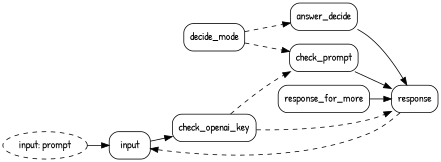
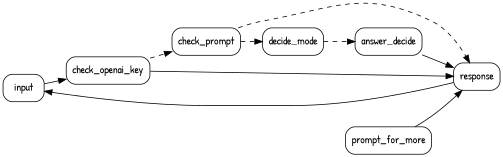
  digraph {
    compound=false
    concentrate=false
    fontname="Patrick Hand"
    rankdir=LR
    ranksep=0.4
    node [fontname="Patrick Hand" shape=box style=rounded]
    edge [fontname="Patrick Hand" style=solid]
    n1 [label=input]
    n2 [label=check_openai_key]
    n3 [label=check_prompt]
    n4 [label=response]
-   n5 [label="input: prompt" shape=oval style=dashed]
    n6 [label=decide_mode]
    n7 [label=answer_decide]
-   n8 [label=response_for_more]
+   n8 [label=prompt_for_more]
    n1 -> n2
    n2 -> n3 [style=dashed]
-   n2 -> n4 [style=dashed]
-   n3 -> n4
-   n6 -> n3 [style=dashed]
-   n4 -> n1 [style=dashed]
-   n5 -> n1 [style=""]
+   n2 -> n4
+   n3 -> n4 [style=dashed]
+   n3 -> n6 [style=dashed]
+   n4 -> n1
    n6 -> n7 [style=dashed]
    n7 -> n4
    n8 -> n4
  }
